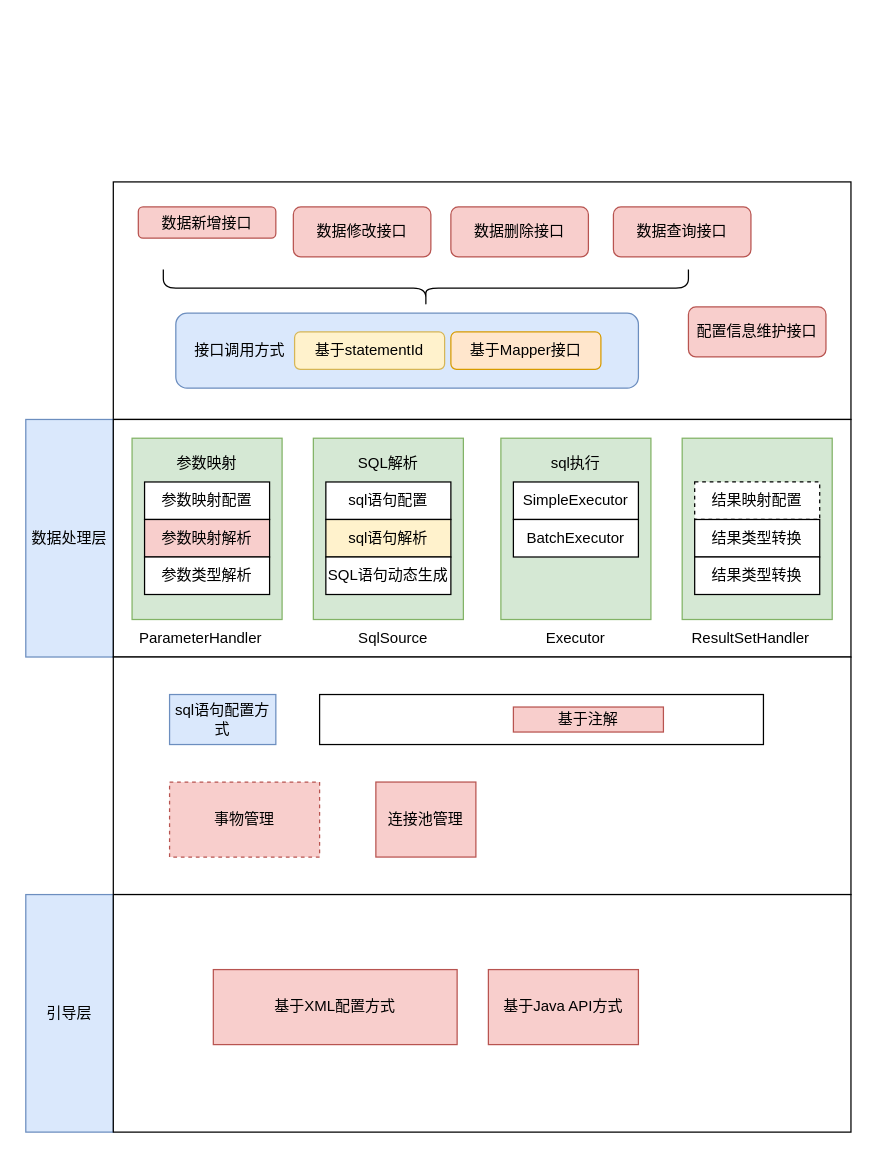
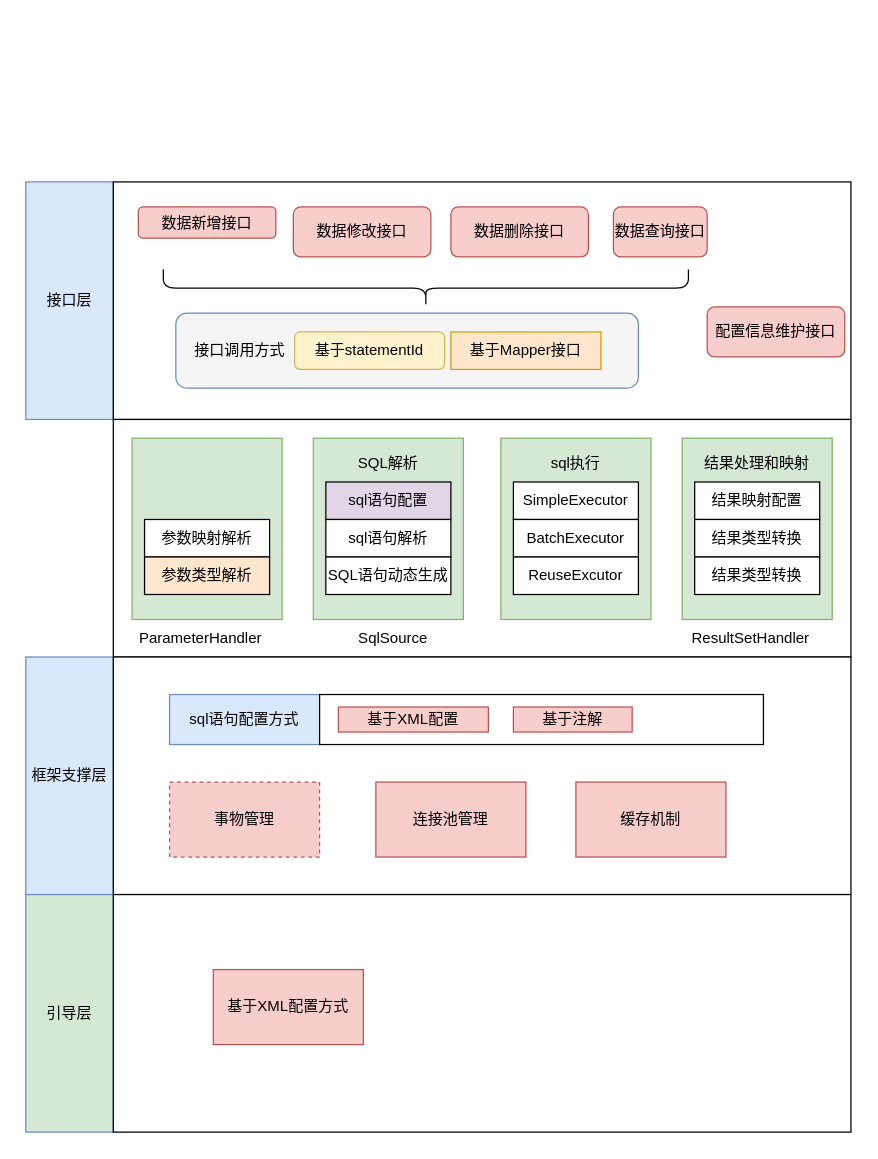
  <mxCell id="0" />
  <mxCell id="1" parent="0" />
+ <mxCell id="2" value="接口层" style="rounded=0;whiteSpace=wrap;html=1;fillColor=#dae8fc;strokeColor=#6c8ebf;" parent="1" vertex="1"><mxGeometry x="20" y="145" width="70" height="190" as="geometry" /></mxCell>
  <mxCell id="3" value="" style="rounded=0;whiteSpace=wrap;html=1;" parent="1" vertex="1"><mxGeometry x="90" y="145" width="590" height="190" as="geometry" /></mxCell>
  <mxCell id="4" value="数据新增接口" style="rounded=1;whiteSpace=wrap;html=1;fillColor=#f8cecc;strokeColor=#b85450;" parent="1" vertex="1"><mxGeometry x="110" y="165" width="110" height="25" as="geometry" /></mxCell>
  <mxCell id="5" value="数据修改接口" style="rounded=1;whiteSpace=wrap;html=1;fillColor=#f8cecc;strokeColor=#b85450;" parent="1" vertex="1"><mxGeometry x="234" y="165" width="110" height="40" as="geometry" /></mxCell>
  <mxCell id="6" value="数据删除接口" style="rounded=1;whiteSpace=wrap;html=1;fillColor=#f8cecc;strokeColor=#b85450;" parent="1" vertex="1"><mxGeometry x="360" y="165" width="110" height="40" as="geometry" /></mxCell>
- <mxCell id="7" value="数据查询接口" style="rounded=1;whiteSpace=wrap;html=1;fillColor=#f8cecc;strokeColor=#b85450;" parent="1" vertex="1"><mxGeometry x="490" y="165" width="110" height="40" as="geometry" /></mxCell>
- <mxCell id="8" value="配置信息维护接口" style="rounded=1;whiteSpace=wrap;html=1;fillColor=#f8cecc;strokeColor=#b85450;" parent="1" vertex="1"><mxGeometry x="550" y="245" width="110" height="40" as="geometry" /></mxCell>
+ <mxCell id="7" value="数据查询接口" style="rounded=1;whiteSpace=wrap;html=1;fillColor=#f8cecc;strokeColor=#b85450;" parent="1" vertex="1"><mxGeometry x="490" y="165" width="75" height="40" as="geometry" /></mxCell>
+ <mxCell id="8" value="配置信息维护接口" style="rounded=1;whiteSpace=wrap;html=1;fillColor=#f8cecc;strokeColor=#b85450;" parent="1" vertex="1"><mxGeometry x="565" y="245" width="110" height="40" as="geometry" /></mxCell>
  <mxCell id="9" value="" style="shape=curlyBracket;whiteSpace=wrap;html=1;rounded=1;labelPosition=left;verticalLabelPosition=middle;align=right;verticalAlign=middle;rotation=-90;" parent="1" vertex="1"><mxGeometry x="325" y="20" width="30" height="420" as="geometry" /></mxCell>
- <mxCell id="10" value="&amp;nbsp; &amp;nbsp; 接口调用方式" style="rounded=1;whiteSpace=wrap;html=1;align=left;fillColor=#dae8fc;strokeColor=#6c8ebf;" parent="1" vertex="1"><mxGeometry x="140" y="250" width="370" height="60" as="geometry" /></mxCell>
+ <mxCell id="10" value="&amp;nbsp; &amp;nbsp; 接口调用方式" style="rounded=1;whiteSpace=wrap;html=1;align=left;fillColor=#f5f5f5;strokeColor=#6c8ebf;" parent="1" vertex="1"><mxGeometry x="140" y="250" width="370" height="60" as="geometry" /></mxCell>
  <mxCell id="11" value="基于statementId" style="rounded=1;whiteSpace=wrap;html=1;fillColor=#fff2cc;strokeColor=#d6b656;" parent="1" vertex="1"><mxGeometry x="235" y="265" width="120" height="30" as="geometry" /></mxCell>
- <mxCell id="12" value="基于Mapper接口" style="rounded=1;whiteSpace=wrap;html=1;fillColor=#ffe6cc;strokeColor=#d79b00;" parent="1" vertex="1"><mxGeometry x="360" y="265" width="120" height="30" as="geometry" /></mxCell>
- <mxCell id="13" value="数据处理层" style="rounded=0;whiteSpace=wrap;html=1;fillColor=#dae8fc;strokeColor=#6c8ebf;" parent="1" vertex="1"><mxGeometry x="20" y="335" width="70" height="190" as="geometry" /></mxCell>
+ <mxCell id="12" value="基于Mapper接口" style="whiteSpace=wrap;html=1;fillColor=#ffe6cc;strokeColor=#d79b00;rounded=0;" parent="1" vertex="1"><mxGeometry x="360" y="265" width="120" height="30" as="geometry" /></mxCell>
  <mxCell id="14" value="" style="rounded=0;whiteSpace=wrap;html=1;" parent="1" vertex="1"><mxGeometry x="90" y="335" width="590" height="190" as="geometry" /></mxCell>
  <mxCell id="15" value="" style="rounded=0;whiteSpace=wrap;html=1;fillColor=#d5e8d4;strokeColor=#82b366;" parent="1" vertex="1"><mxGeometry x="105" y="350" width="120" height="145" as="geometry" /></mxCell>
- <mxCell id="16" value="参数映射配置" style="rounded=0;whiteSpace=wrap;html=1;" parent="1" vertex="1"><mxGeometry x="115" y="385" width="100" height="30" as="geometry" /></mxCell>
- <mxCell id="17" value="参数映射解析" style="rounded=0;whiteSpace=wrap;html=1;fillColor=#f8cecc;" parent="1" vertex="1"><mxGeometry x="115" y="415" width="100" height="30" as="geometry" /></mxCell>
- <mxCell id="18" value="参数类型解析" style="rounded=0;whiteSpace=wrap;html=1;" parent="1" vertex="1"><mxGeometry x="115" y="445" width="100" height="30" as="geometry" /></mxCell>
- <mxCell id="19" value="参数映射" style="text;html=1;strokeColor=none;fillColor=none;align=center;verticalAlign=middle;whiteSpace=wrap;rounded=0;" parent="1" vertex="1"><mxGeometry x="135" y="355" width="60" height="30" as="geometry" /></mxCell>
+ <mxCell id="17" value="参数映射解析" style="rounded=0;whiteSpace=wrap;html=1;" parent="1" vertex="1"><mxGeometry x="115" y="415" width="100" height="30" as="geometry" /></mxCell>
+ <mxCell id="18" value="参数类型解析" style="rounded=0;whiteSpace=wrap;html=1;fillColor=#ffe6cc;" parent="1" vertex="1"><mxGeometry x="115" y="445" width="100" height="30" as="geometry" /></mxCell>
  <mxCell id="20" value="ParameterHandler" style="text;html=1;strokeColor=none;fillColor=none;align=center;verticalAlign=middle;whiteSpace=wrap;rounded=0;" parent="1" vertex="1"><mxGeometry x="130" y="495" width="60" height="30" as="geometry" /></mxCell>
  <mxCell id="21" value="" style="rounded=0;whiteSpace=wrap;html=1;fillColor=#d5e8d4;strokeColor=#82b366;" parent="1" vertex="1"><mxGeometry x="250" y="350" width="120" height="145" as="geometry" /></mxCell>
- <mxCell id="22" value="sql语句配置" style="rounded=0;whiteSpace=wrap;html=1;" parent="1" vertex="1"><mxGeometry x="260" y="385" width="100" height="30" as="geometry" /></mxCell>
- <mxCell id="23" value="sql语句解析" style="rounded=0;whiteSpace=wrap;html=1;fillColor=#fff2cc;" parent="1" vertex="1"><mxGeometry x="260" y="415" width="100" height="30" as="geometry" /></mxCell>
+ <mxCell id="22" value="sql语句配置" style="rounded=0;whiteSpace=wrap;html=1;fillColor=#e1d5e7;" parent="1" vertex="1"><mxGeometry x="260" y="385" width="100" height="30" as="geometry" /></mxCell>
+ <mxCell id="23" value="sql语句解析" style="rounded=0;whiteSpace=wrap;html=1;" parent="1" vertex="1"><mxGeometry x="260" y="415" width="100" height="30" as="geometry" /></mxCell>
  <mxCell id="24" value="SQL语句动态生成" style="rounded=0;whiteSpace=wrap;html=1;" parent="1" vertex="1"><mxGeometry x="260" y="445" width="100" height="30" as="geometry" /></mxCell>
  <mxCell id="25" value="SQL解析" style="text;html=1;strokeColor=none;fillColor=none;align=center;verticalAlign=middle;whiteSpace=wrap;rounded=0;" parent="1" vertex="1"><mxGeometry x="280" y="355" width="60" height="30" as="geometry" /></mxCell>
  <mxCell id="26" value="" style="rounded=0;whiteSpace=wrap;html=1;fillColor=#d5e8d4;strokeColor=#82b366;" parent="1" vertex="1"><mxGeometry x="400" y="350" width="120" height="145" as="geometry" /></mxCell>
  <mxCell id="27" value="SimpleExecutor" style="rounded=0;whiteSpace=wrap;html=1;" parent="1" vertex="1"><mxGeometry x="410" y="385" width="100" height="30" as="geometry" /></mxCell>
  <mxCell id="28" value="BatchExecutor" style="rounded=0;whiteSpace=wrap;html=1;" parent="1" vertex="1"><mxGeometry x="410" y="415" width="100" height="30" as="geometry" /></mxCell>
+ <mxCell id="29" value="ReuseExcutor" style="rounded=0;whiteSpace=wrap;html=1;" parent="1" vertex="1"><mxGeometry x="410" y="445" width="100" height="30" as="geometry" /></mxCell>
  <mxCell id="30" value="sql执行" style="text;html=1;strokeColor=none;fillColor=none;align=center;verticalAlign=middle;whiteSpace=wrap;rounded=0;" parent="1" vertex="1"><mxGeometry x="430" y="355" width="60" height="30" as="geometry" /></mxCell>
  <mxCell id="31" value="" style="rounded=0;whiteSpace=wrap;html=1;fillColor=#d5e8d4;strokeColor=#82b366;" parent="1" vertex="1"><mxGeometry x="545" y="350" width="120" height="145" as="geometry" /></mxCell>
- <mxCell id="32" value="结果映射配置" style="rounded=0;whiteSpace=wrap;html=1;dashed=1;" parent="1" vertex="1"><mxGeometry x="555" y="385" width="100" height="30" as="geometry" /></mxCell>
+ <mxCell id="32" value="结果映射配置" style="rounded=0;whiteSpace=wrap;html=1;" parent="1" vertex="1"><mxGeometry x="555" y="385" width="100" height="30" as="geometry" /></mxCell>
  <mxCell id="33" value="结果类型转换" style="rounded=0;whiteSpace=wrap;html=1;" parent="1" vertex="1"><mxGeometry x="555" y="415" width="100" height="30" as="geometry" /></mxCell>
  <mxCell id="34" value="结果类型转换" style="rounded=0;whiteSpace=wrap;html=1;" parent="1" vertex="1"><mxGeometry x="555" y="445" width="100" height="30" as="geometry" /></mxCell>
+ <mxCell id="35" value="结果处理和映射" style="text;html=1;strokeColor=none;fillColor=none;align=center;verticalAlign=middle;whiteSpace=wrap;rounded=0;" parent="1" vertex="1"><mxGeometry x="560" y="355" width="90" height="30" as="geometry" /></mxCell>
  <mxCell id="36" value="SqlSource" style="text;html=1;strokeColor=none;fillColor=none;align=center;verticalAlign=middle;whiteSpace=wrap;rounded=0;" parent="1" vertex="1"><mxGeometry x="284" y="495" width="60" height="30" as="geometry" /></mxCell>
- <mxCell id="37" value="Executor" style="text;html=1;strokeColor=none;fillColor=none;align=center;verticalAlign=middle;whiteSpace=wrap;rounded=0;" parent="1" vertex="1"><mxGeometry x="430" y="495" width="60" height="30" as="geometry" /></mxCell>
  <mxCell id="38" value="ResultSetHandler" style="text;html=1;strokeColor=none;fillColor=none;align=center;verticalAlign=middle;whiteSpace=wrap;rounded=0;" parent="1" vertex="1"><mxGeometry x="570" y="495" width="60" height="30" as="geometry" /></mxCell>
+ <mxCell id="39" value="框架支撑层" style="rounded=0;whiteSpace=wrap;html=1;fillColor=#dae8fc;strokeColor=#6c8ebf;" parent="1" vertex="1"><mxGeometry x="20" y="525" width="70" height="190" as="geometry" /></mxCell>
  <mxCell id="40" value="" style="rounded=0;whiteSpace=wrap;html=1;" parent="1" vertex="1"><mxGeometry x="90" y="525" width="590" height="190" as="geometry" /></mxCell>
- <mxCell id="41" value="sql语句配置方式" style="rounded=0;whiteSpace=wrap;html=1;fillColor=#dae8fc;strokeColor=#6c8ebf;" parent="1" vertex="1"><mxGeometry x="135" y="555" width="85" height="40" as="geometry" /></mxCell>
+ <mxCell id="41" value="sql语句配置方式" style="rounded=0;whiteSpace=wrap;html=1;fillColor=#dae8fc;strokeColor=#6c8ebf;" parent="1" vertex="1"><mxGeometry x="135" y="555" width="120" height="40" as="geometry" /></mxCell>
  <mxCell id="42" value="" style="rounded=0;whiteSpace=wrap;html=1;" parent="1" vertex="1"><mxGeometry x="255" y="555" width="355" height="40" as="geometry" /></mxCell>
- <mxCell id="44" value="基于注解" style="rounded=0;whiteSpace=wrap;html=1;fillColor=#f8cecc;strokeColor=#b85450;" parent="1" vertex="1"><mxGeometry x="410" y="565" width="120" height="20" as="geometry" /></mxCell>
+ <mxCell id="43" value="基于XML配置" style="rounded=0;whiteSpace=wrap;html=1;fillColor=#f8cecc;strokeColor=#b85450;" parent="1" vertex="1"><mxGeometry x="270" y="565" width="120" height="20" as="geometry" /></mxCell>
+ <mxCell id="44" value="基于注解" style="rounded=0;whiteSpace=wrap;html=1;fillColor=#f8cecc;strokeColor=#b85450;" parent="1" vertex="1"><mxGeometry x="410" y="565" width="95" height="20" as="geometry" /></mxCell>
  <mxCell id="45" value="事物管理" style="rounded=0;whiteSpace=wrap;html=1;fillColor=#f8cecc;strokeColor=#b85450;dashed=1;" parent="1" vertex="1"><mxGeometry x="135" y="625" width="120" height="60" as="geometry" /></mxCell>
- <mxCell id="46" value="连接池管理" style="rounded=0;whiteSpace=wrap;html=1;fillColor=#f8cecc;strokeColor=#b85450;" parent="1" vertex="1"><mxGeometry x="300" y="625" width="80" height="60" as="geometry" /></mxCell>
- <mxCell id="48" value="引导层" style="rounded=0;whiteSpace=wrap;html=1;fillColor=#dae8fc;strokeColor=#6c8ebf;" parent="1" vertex="1"><mxGeometry x="20" y="715" width="70" height="190" as="geometry" /></mxCell>
+ <mxCell id="46" value="连接池管理" style="rounded=0;whiteSpace=wrap;html=1;fillColor=#f8cecc;strokeColor=#b85450;" parent="1" vertex="1"><mxGeometry x="300" y="625" width="120" height="60" as="geometry" /></mxCell>
+ <mxCell id="47" value="缓存机制" style="rounded=0;whiteSpace=wrap;html=1;fillColor=#f8cecc;strokeColor=#b85450;" parent="1" vertex="1"><mxGeometry x="460" y="625" width="120" height="60" as="geometry" /></mxCell>
+ <mxCell id="48" value="引导层" style="rounded=0;whiteSpace=wrap;html=1;fillColor=#d5e8d4;strokeColor=#6c8ebf;" parent="1" vertex="1"><mxGeometry x="20" y="715" width="70" height="190" as="geometry" /></mxCell>
  <mxCell id="49" value="" style="rounded=0;whiteSpace=wrap;html=1;" parent="1" vertex="1"><mxGeometry x="90" y="715" width="590" height="190" as="geometry" /></mxCell>
- <mxCell id="50" value="基于XML配置方式" style="rounded=0;whiteSpace=wrap;html=1;fillColor=#f8cecc;strokeColor=#b85450;" parent="1" vertex="1"><mxGeometry x="170" y="775" width="195" height="60" as="geometry" /></mxCell>
- <mxCell id="51" value="基于Java API方式" style="rounded=0;whiteSpace=wrap;html=1;fillColor=#f8cecc;strokeColor=#b85450;" parent="1" vertex="1"><mxGeometry x="390" y="775" width="120" height="60" as="geometry" /></mxCell>
+ <mxCell id="50" value="基于XML配置方式" style="rounded=0;whiteSpace=wrap;html=1;fillColor=#f8cecc;strokeColor=#b85450;" parent="1" vertex="1"><mxGeometry x="170" y="775" width="120" height="60" as="geometry" /></mxCell>
